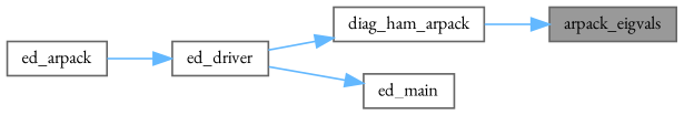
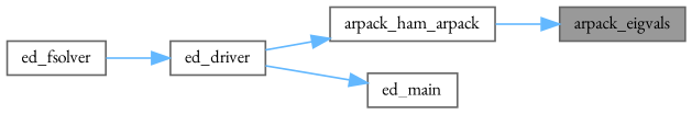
  digraph {
    fontname="EB Garamond"
    rankdir=RL
    node [color=grey40 fillcolor=white fontname="EB Garamond" fontsize=10 shape=box style=filled]
    edge [color=steelblue1 dir=back fontname="EB Garamond" fontsize=10 labelfontname=Helvetica labelfontsize=10 style=solid]
    n1 [color=gray40 fillcolor=grey60 fontcolor=black height=0.2 label=arpack_eigvals width=0.4]
-   n2 [height=0.2 label=diag_ham_arpack width=0.4]
+   n2 [height=0.2 label=arpack_ham_arpack width=0.4]
    n3 [height=0.2 label=ed_driver width=0.4]
-   n4 [height=0.2 label=ed_arpack width=0.4]
+   n4 [height=0.2 label=ed_fsolver width=0.4]
    n5 [height=0.2 label=ed_main width=0.4]
    n1 -> n2
    n2 -> n3
    n3 -> n4
    n5 -> n3
  }
